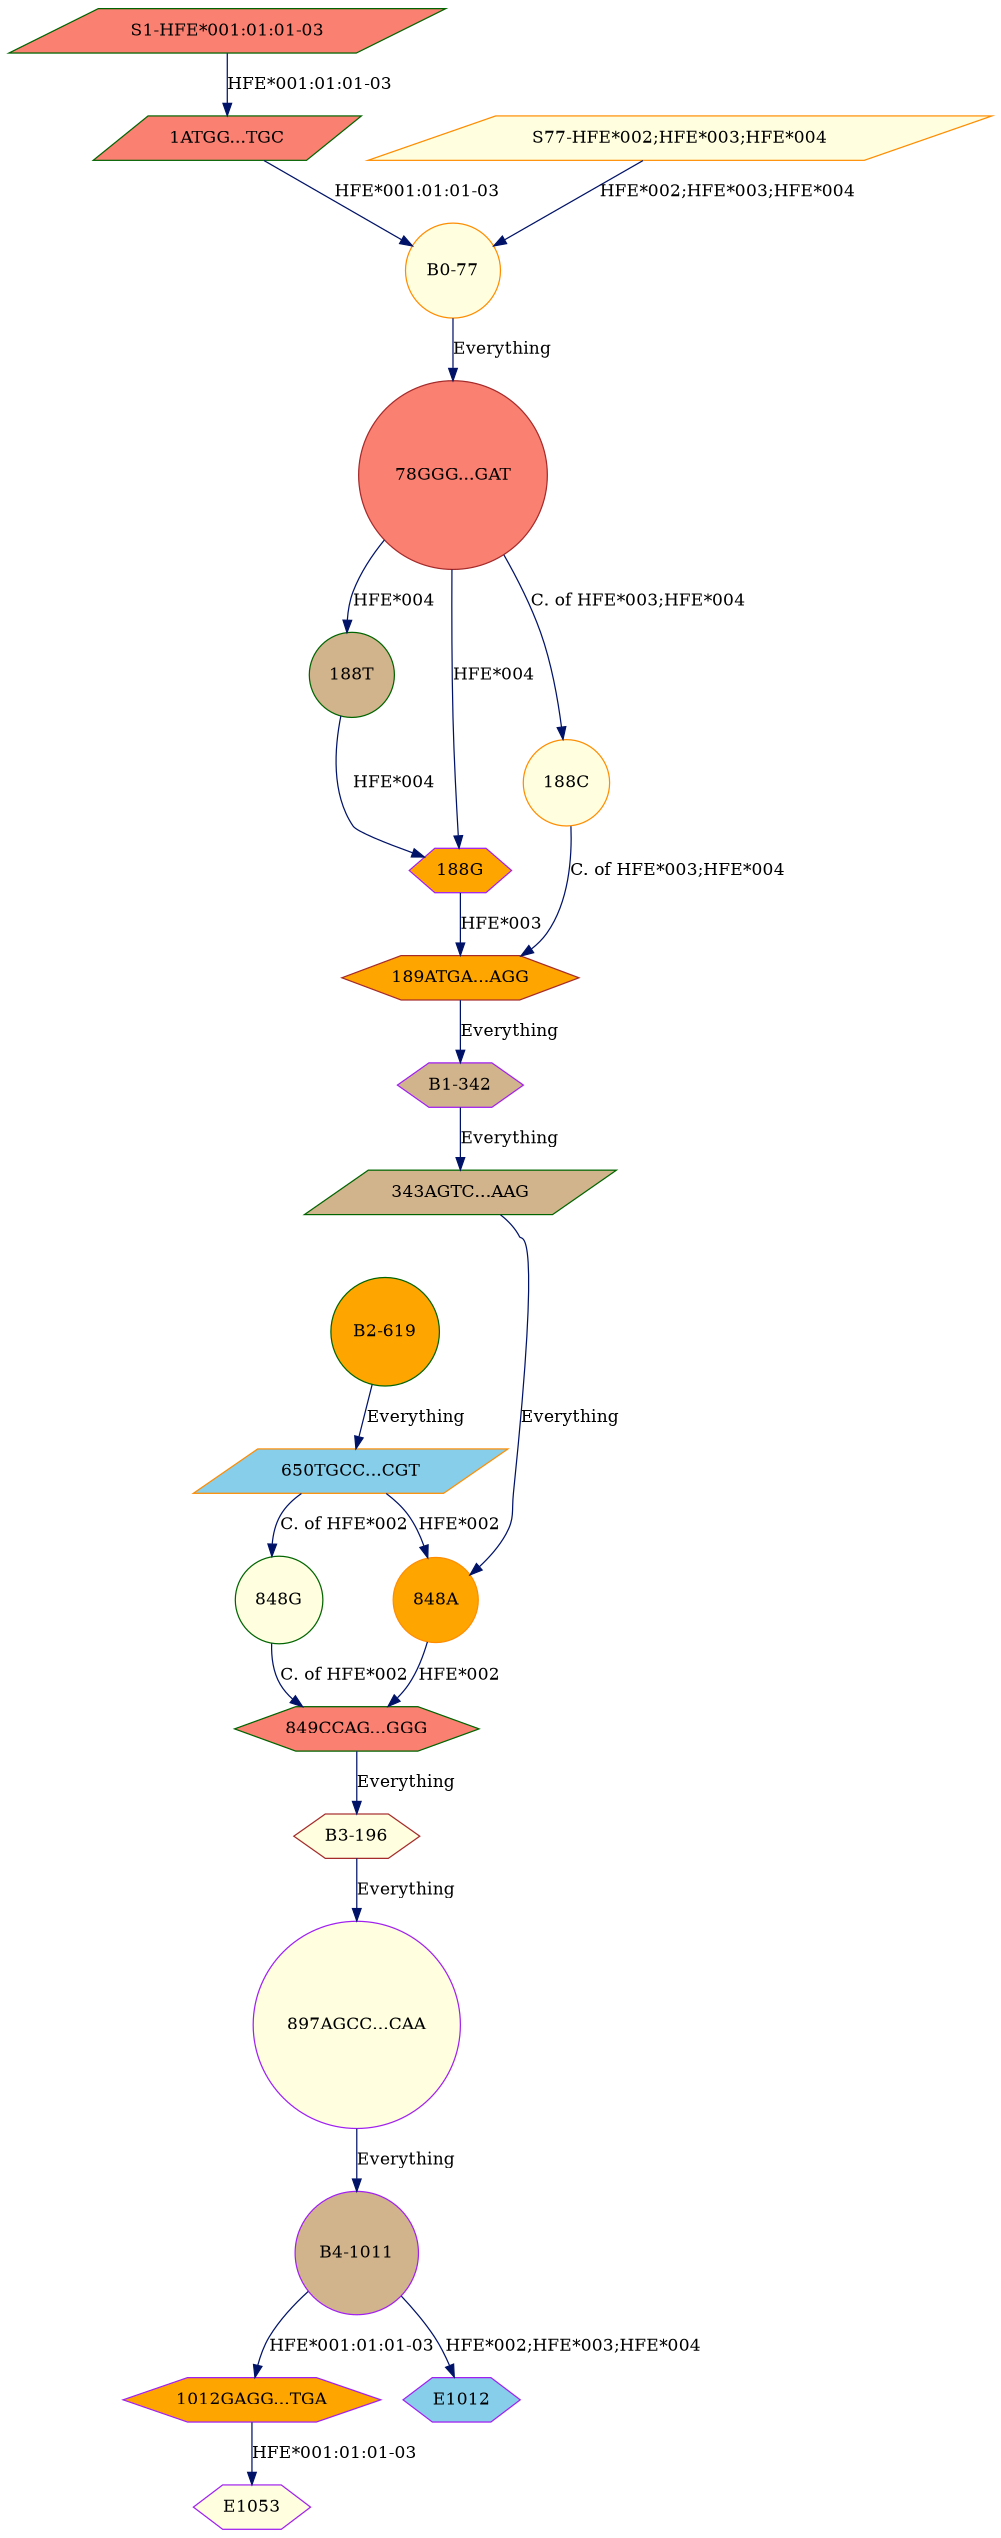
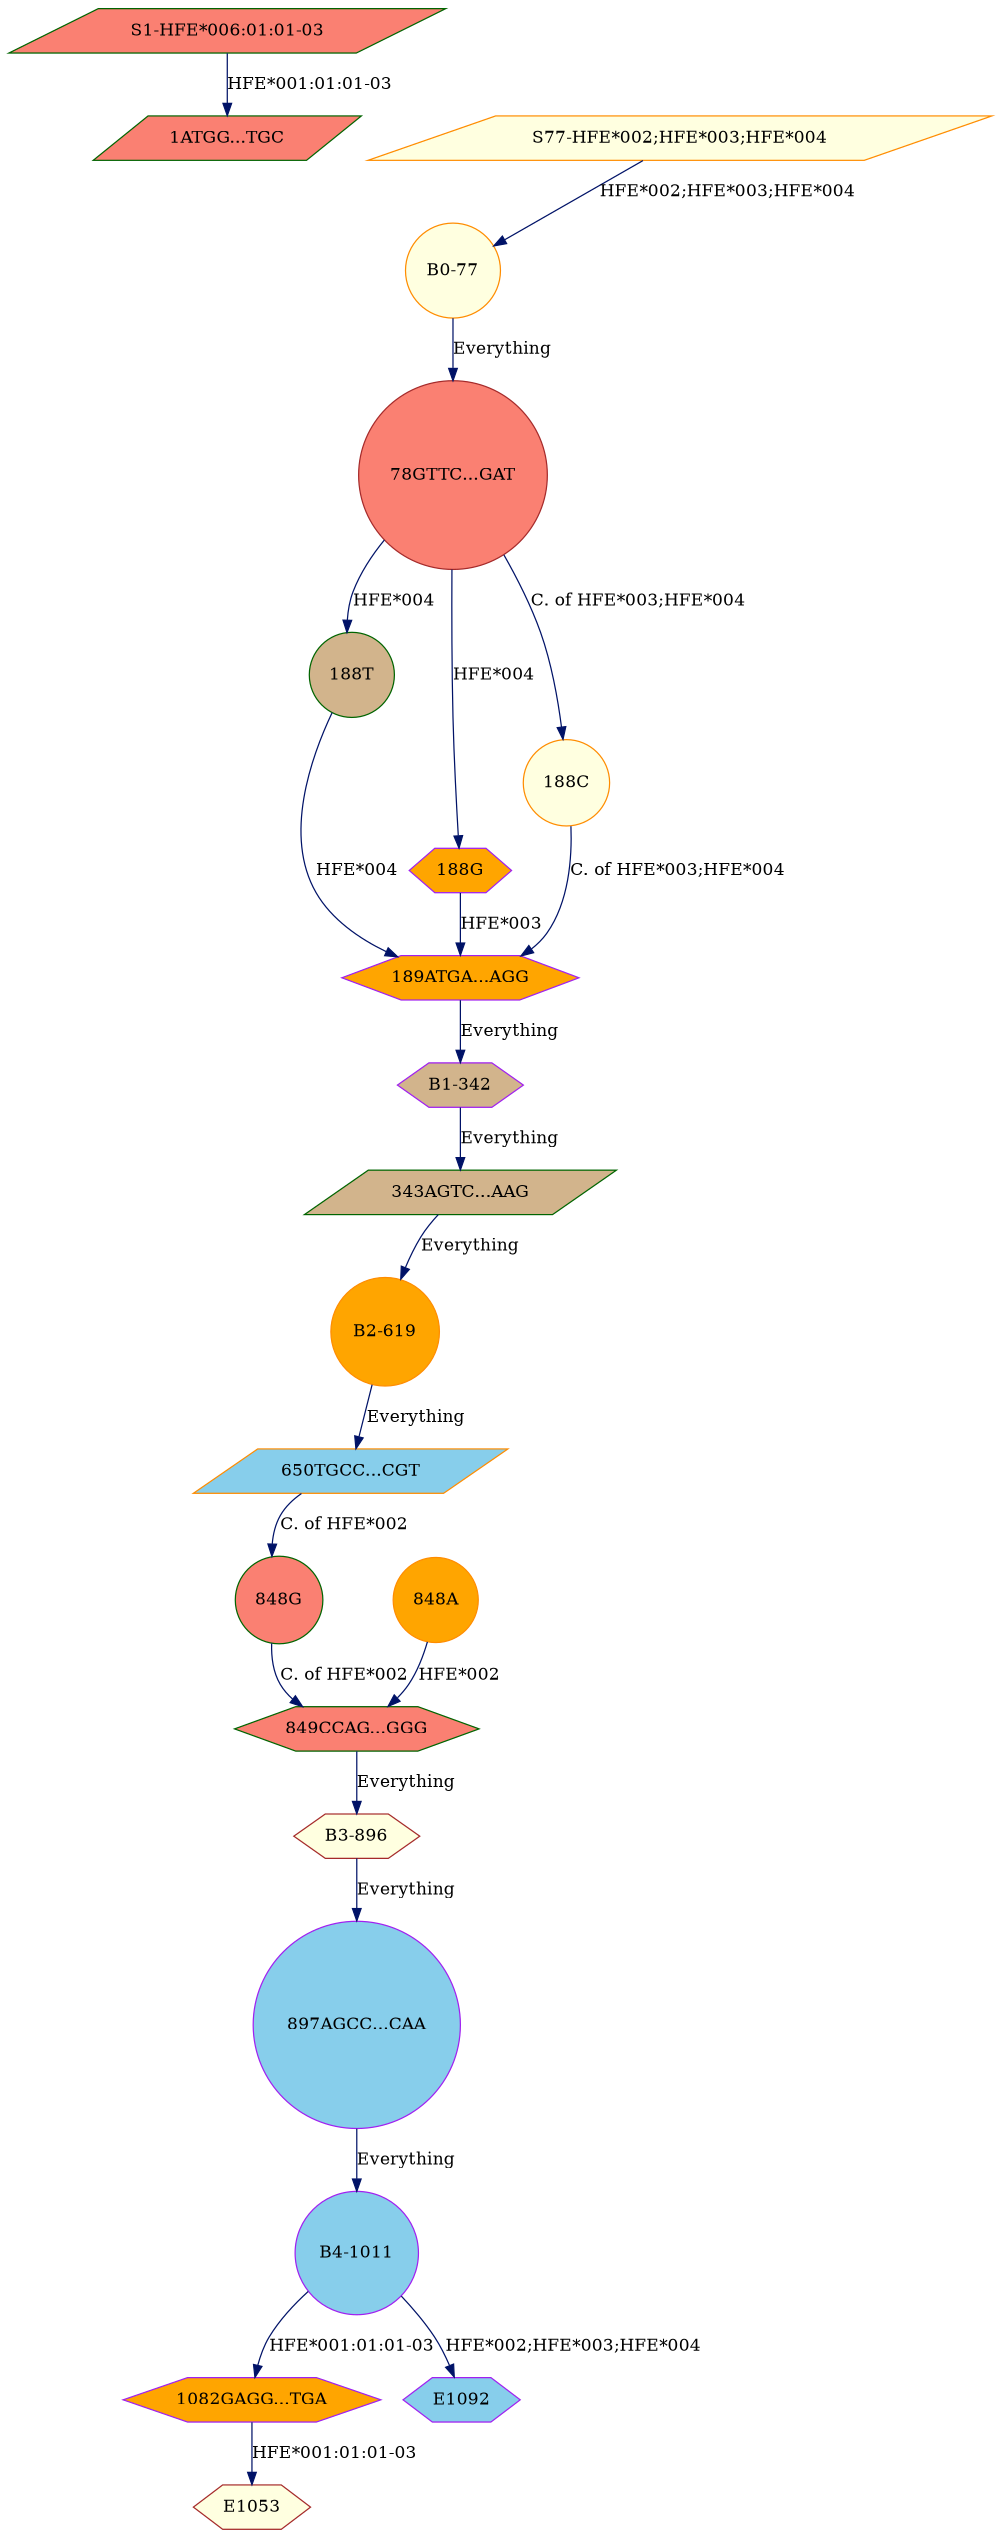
  digraph {
    node [color=darkgreen fillcolor=orange shape=circle style=filled]
    edge [color="#001267"]
    "343AGTC...AAG" [fillcolor=tan shape=parallelogram]
-   "B2-619"
+   "B2-619" [color=darkorange]
    n3 [color=darkorange fillcolor=skyblue label="650TGCC...CGT" shape=parallelogram]
    "B1-342" [color=purple fillcolor=tan shape=hexagon]
    "848A" [color=darkorange]
-   "848G" [fillcolor=lightyellow]
+   "848G" [fillcolor=salmon]
    "849CCAG...GGG" [fillcolor=salmon shape=hexagon]
-   E1053 [color=purple fillcolor=lightyellow shape=hexagon]
-   "B4-1011" [color=purple fillcolor=tan]
-   "1012GAGG...TGA" [color=purple shape=hexagon]
-   E1012 [color=purple fillcolor=skyblue shape=hexagon]
-   "897AGCC...CAA" [color=purple fillcolor=lightyellow]
+   E1053 [color=brown fillcolor=lightyellow shape=hexagon]
+   "B4-1011" [color=purple fillcolor=skyblue]
+   "1012GAGG...TGA" [color=purple shape=hexagon label="1082GAGG...TGA"]
+   E1012 [color=purple fillcolor=skyblue shape=hexagon label=E1092]
+   "897AGCC...CAA" [color=purple fillcolor=skyblue]
    "B0-77" [color=darkorange fillcolor=lightyellow]
-   "78GTTC...GAT" [color=brown fillcolor=salmon label="78GGG...GAT"]
+   "78GTTC...GAT" [color=brown fillcolor=salmon]
    "188T" [fillcolor=tan]
    "188G" [color=purple shape=hexagon]
    "188C" [color=darkorange fillcolor=lightyellow]
-   "S1-HFE*001:01:01-03" [fillcolor=salmon shape=parallelogram]
+   "S1-HFE*001:01:01-03" [fillcolor=salmon shape=parallelogram label="S1-HFE*006:01:01-03"]
    "1ATGG...TGC" [fillcolor=salmon shape=parallelogram]
-   "B3-896" [color=brown fillcolor=lightyellow shape=hexagon label="B3-196"]
-   "189ATGA...AGG" [color=brown shape=hexagon]
+   "B3-896" [color=brown fillcolor=lightyellow shape=hexagon]
+   "189ATGA...AGG" [color=purple shape=hexagon]
    "S77-HFE*002;HFE*003;HFE*004" [color=darkorange fillcolor=lightyellow shape=parallelogram]
-   "343AGTC...AAG" -> "848A" [label=Everything]
+   "343AGTC...AAG" -> "B2-619" [label=Everything]
    "B2-619" -> n3 [label=Everything]
-   n3 -> "848A" [label="HFE*002"]
    n3 -> "848G" [label="C. of HFE*002"]
    "B1-342" -> "343AGTC...AAG" [label=Everything]
    "848A" -> "849CCAG...GGG" [label="HFE*002"]
    "848G" -> "849CCAG...GGG" [label="C. of HFE*002"]
    "849CCAG...GGG" -> "B3-896" [label=Everything]
    "B4-1011" -> "1012GAGG...TGA" [label="HFE*001:01:01-03"]
    "B4-1011" -> E1012 [label="HFE*002;HFE*003;HFE*004"]
    "1012GAGG...TGA" -> E1053 [label="HFE*001:01:01-03"]
    "897AGCC...CAA" -> "B4-1011" [label=Everything]
    "B0-77" -> "78GTTC...GAT" [label=Everything]
    "78GTTC...GAT" -> "188T" [label="HFE*004"]
    "78GTTC...GAT" -> "188G" [label="HFE*004"]
    "78GTTC...GAT" -> "188C" [label="C. of HFE*003;HFE*004"]
-   "188T" -> "188G" [label="HFE*004"]
+   "188T" -> "189ATGA...AGG" [label="HFE*004"]
    "188G" -> "189ATGA...AGG" [label="HFE*003"]
    "188C" -> "189ATGA...AGG" [label="C. of HFE*003;HFE*004"]
    "S1-HFE*001:01:01-03" -> "1ATGG...TGC" [label="HFE*001:01:01-03"]
-   "1ATGG...TGC" -> "B0-77" [label="HFE*001:01:01-03"]
    "B3-896" -> "897AGCC...CAA" [label=Everything]
    "189ATGA...AGG" -> "B1-342" [label=Everything]
    "S77-HFE*002;HFE*003;HFE*004" -> "B0-77" [label="HFE*002;HFE*003;HFE*004"]
  }
